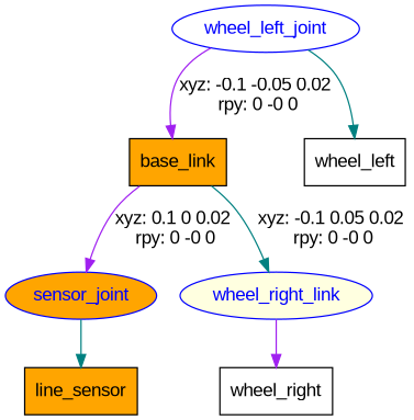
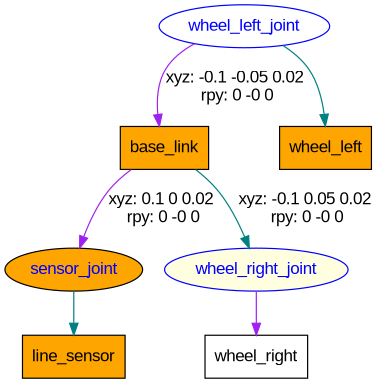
  digraph {
    fontname="Liberation Sans"
    node [fillcolor=orange fontname="Liberation Sans" shape=box style=filled]
    edge [color=purple fontname="Liberation Sans"]
    n1 [label=base_link]
-   sensor_joint [color=blue fontcolor=blue shape=ellipse]
-   wheel_right_joint [color=blue fillcolor=lightyellow fontcolor=blue shape=ellipse label=wheel_right_link]
+   sensor_joint [color=black fontcolor=blue shape=ellipse]
+   wheel_right_joint [color=blue fillcolor=lightyellow fontcolor=blue shape=ellipse]
    n4 [label=line_sensor]
    wheel_left_joint [color=blue fillcolor=white fontcolor=blue shape=ellipse]
-   n6 [fillcolor=white label=wheel_left]
+   n6 [label=wheel_left]
    n7 [fillcolor=white label=wheel_right]
    n1 -> sensor_joint [label="xyz: 0.1 0 0.02 \nrpy: 0 -0 0"]
    n1 -> wheel_right_joint [color=teal label="xyz: -0.1 0.05 0.02 \nrpy: 0 -0 0"]
    sensor_joint -> n4 [color=teal]
    wheel_right_joint -> n7
    wheel_left_joint -> n1 [label="xyz: -0.1 -0.05 0.02 \nrpy: 0 -0 0"]
    wheel_left_joint -> n6 [color=teal]
  }
